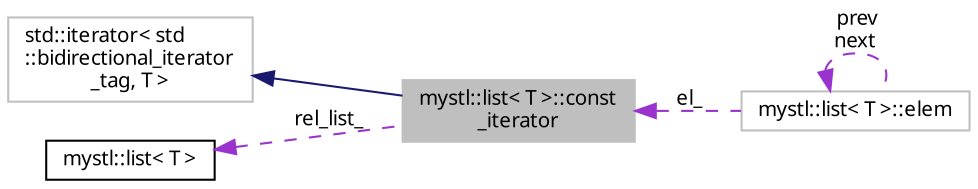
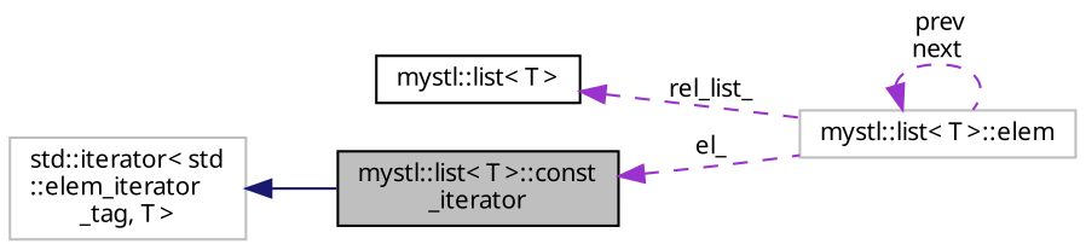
  digraph {
    fontname="Noto Sans"
    rankdir=LR
    node [color=black fillcolor=white fontname="Noto Sans" fontsize=10 shape=record style=filled]
    edge [color=darkorchid3 dir=back fontname="Noto Sans" fontsize=10 labelfontname=Helvetica labelfontsize=10 style=dashed]
-   n1 [color=grey75 fillcolor=grey75 fontcolor=black height=0.2 label="mystl::list\< T \>::const\l_iterator" width=0.4]
+   n1 [fillcolor=grey75 fontcolor=black height=0.2 label="mystl::list\< T \>::const\l_iterator" width=0.4]
    n2 [color=grey75 height=0.2 label="mystl::list\< T \>::elem" width=0.4]
-   n3 [color=grey75 height=0.2 label="std::iterator\< std\l::bidirectional_iterator\l_tag, T \>" width=0.4]
+   n3 [color=grey75 height=0.2 label="std::iterator\< std\l::elem_iterator\l_tag, T \>" width=0.4]
    n4 [height=0.2 label="mystl::list\< T \>" width=0.4]
    n1 -> n2 [label=" el_"]
    n2 -> n2 [label=" prev\nnext"]
    n3 -> n1 [color=midnightblue style=solid]
-   n4 -> n1 [label=" rel_list_"]
+   n4 -> n2 [label=" rel_list_"]
  }
